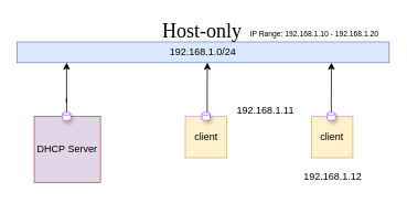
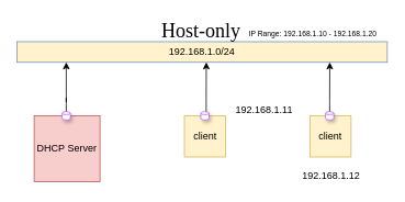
  <mxCell id="0" />
  <mxCell id="1" parent="0" />
- <mxCell id="2" value="192.168.1.0/24" style="rounded=0;whiteSpace=wrap;html=1;fillColor=#dae8fc;strokeColor=#6c8ebf;" vertex="1" parent="1"><mxGeometry x="20" y="50" width="450" height="25" as="geometry" /></mxCell>
+ <mxCell id="2" value="192.168.1.0/24" style="rounded=0;whiteSpace=wrap;html=1;fillColor=#fff2cc;strokeColor=#6c8ebf;" vertex="1" parent="1"><mxGeometry x="20" y="50" width="450" height="25" as="geometry" /></mxCell>
  <mxCell id="3" value="" style="endArrow=classic;html=1;" edge="1" parent="1"><mxGeometry width="50" height="50" relative="1" as="geometry"><mxPoint x="80" y="175" as="sourcePoint" /><mxPoint x="80" y="75" as="targetPoint" /><Array as="points"><mxPoint x="80" y="155" /><mxPoint x="80" y="115" /><mxPoint x="80" y="125" /></Array></mxGeometry></mxCell>
  <mxCell id="4" value="" style="endArrow=classic;html=1;entryX=0.159;entryY=1;entryDx=0;entryDy=0;entryPerimeter=0;" edge="1" parent="1"><mxGeometry width="50" height="50" relative="1" as="geometry"><mxPoint x="400" y="180" as="sourcePoint" /><mxPoint x="400.14" y="75" as="targetPoint" /><Array as="points"><mxPoint x="400" y="130" /><mxPoint x="400" y="120" /></Array></mxGeometry></mxCell>
  <mxCell id="5" value="" style="endArrow=classic;html=1;entryX=0.159;entryY=1;entryDx=0;entryDy=0;entryPerimeter=0;" edge="1" parent="1"><mxGeometry width="50" height="50" relative="1" as="geometry"><mxPoint x="250" y="180" as="sourcePoint" /><mxPoint x="250.14" y="75" as="targetPoint" /><Array as="points"><mxPoint x="250" y="130" /><mxPoint x="250" y="120" /></Array></mxGeometry></mxCell>
- <mxCell id="6" value="DHCP Server" style="whiteSpace=wrap;html=1;aspect=fixed;fillColor=#e1d5e7;strokeColor=#b85450;" vertex="1" parent="1"><mxGeometry x="41" y="140" width="80" height="80" as="geometry" /></mxCell>
+ <mxCell id="6" value="DHCP Server" style="whiteSpace=wrap;html=1;aspect=fixed;fillColor=#f8cecc;strokeColor=#b85450;" vertex="1" parent="1"><mxGeometry x="41" y="140" width="80" height="80" as="geometry" /></mxCell>
  <mxCell id="7" value="client" style="whiteSpace=wrap;html=1;aspect=fixed;fillColor=#fff2cc;strokeColor=#d6b656;" vertex="1" parent="1"><mxGeometry x="223.5" y="140" width="50" height="50" as="geometry" /></mxCell>
  <mxCell id="8" value="client" style="whiteSpace=wrap;html=1;aspect=fixed;fillColor=#fff2cc;strokeColor=#d6b656;" vertex="1" parent="1"><mxGeometry x="376" y="140" width="50" height="50" as="geometry" /></mxCell>
  <mxCell id="9" value="192.168.1.11" style="text;html=1;resizable=0;points=[];autosize=1;align=left;verticalAlign=top;spacingTop=-4;" vertex="1" parent="1"><mxGeometry x="283.5" y="123" width="80" height="20" as="geometry" /></mxCell>
  <mxCell id="10" value="192.168.1.12" style="text;html=1;resizable=0;points=[];autosize=1;align=left;verticalAlign=top;spacingTop=-4;" vertex="1" parent="1"><mxGeometry x="365" y="203" width="90" height="20" as="geometry" /></mxCell>
  <mxCell id="11" value="&lt;font face=&quot;Times New Roman&quot; style=&quot;font-size: 24px&quot;&gt;Host-only&lt;/font&gt;" style="text;html=1;resizable=0;points=[];autosize=1;align=left;verticalAlign=top;spacingTop=-4;shadow=1;" vertex="1" parent="1"><mxGeometry x="193.5" y="20" width="110" height="20" as="geometry" /></mxCell>
  <mxCell id="12" value="" style="shape=cylinder;whiteSpace=wrap;html=1;boundedLbl=1;backgroundOutline=1;shadow=1;strokeColor=#B95EFF;" vertex="1" parent="1"><mxGeometry x="75" y="135" width="10" height="10" as="geometry" /></mxCell>
  <mxCell id="13" value="" style="shape=cylinder;whiteSpace=wrap;html=1;boundedLbl=1;backgroundOutline=1;shadow=1;strokeColor=#B95EFF;" vertex="1" parent="1"><mxGeometry x="243.5" y="135" width="10" height="10" as="geometry" /></mxCell>
  <mxCell id="14" value="" style="shape=cylinder;whiteSpace=wrap;html=1;boundedLbl=1;backgroundOutline=1;shadow=1;strokeColor=#B95EFF;" vertex="1" parent="1"><mxGeometry x="395" y="135" width="10" height="10" as="geometry" /></mxCell>
  <mxCell id="15" value="&lt;font style=&quot;font-size: 9px&quot;&gt;IP Range: 192.168.1.10 - 192.168.1.20&lt;/font&gt;" style="text;html=1;resizable=0;points=[];autosize=1;align=left;verticalAlign=top;spacingTop=-4;" vertex="1" parent="1"><mxGeometry x="300" y="30" width="170" height="20" as="geometry" /></mxCell>
